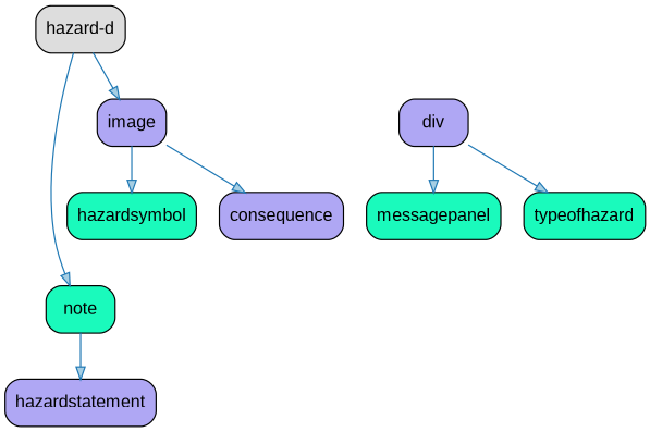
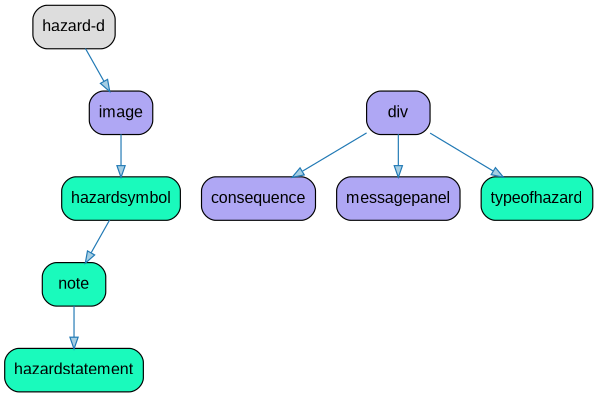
  strict digraph {
    node [fillcolor="#1AFABC" fontname=Arial shape=Mrecord style=filled]
    edge [color="#1f78b4" fillcolor="#a6cee3"]
    n1 [fillcolor="#DDDDDD" label="hazard-d"]
    n2 [label=note]
    n3 [fillcolor="#AFA7F4" label=image]
-   n4 [fillcolor="#AFA7F4" label=hazardstatement]
+   n4 [label=hazardstatement]
    n5 [label=hazardsymbol]
    n6 [fillcolor="#AFA7F4" label=div]
-   n7 [label=messagepanel]
+   n7 [fillcolor="#AFA7F4" label=messagepanel]
    n8 [label=typeofhazard]
    n9 [fillcolor="#AFA7F4" label=consequence]
-   n1 -> n2
+   n5 -> n2
    n1 -> n3
    n2 -> n4
    n3 -> n5
    n6 -> n7
    n6 -> n8
-   n3 -> n9
+   n6 -> n9
  }
